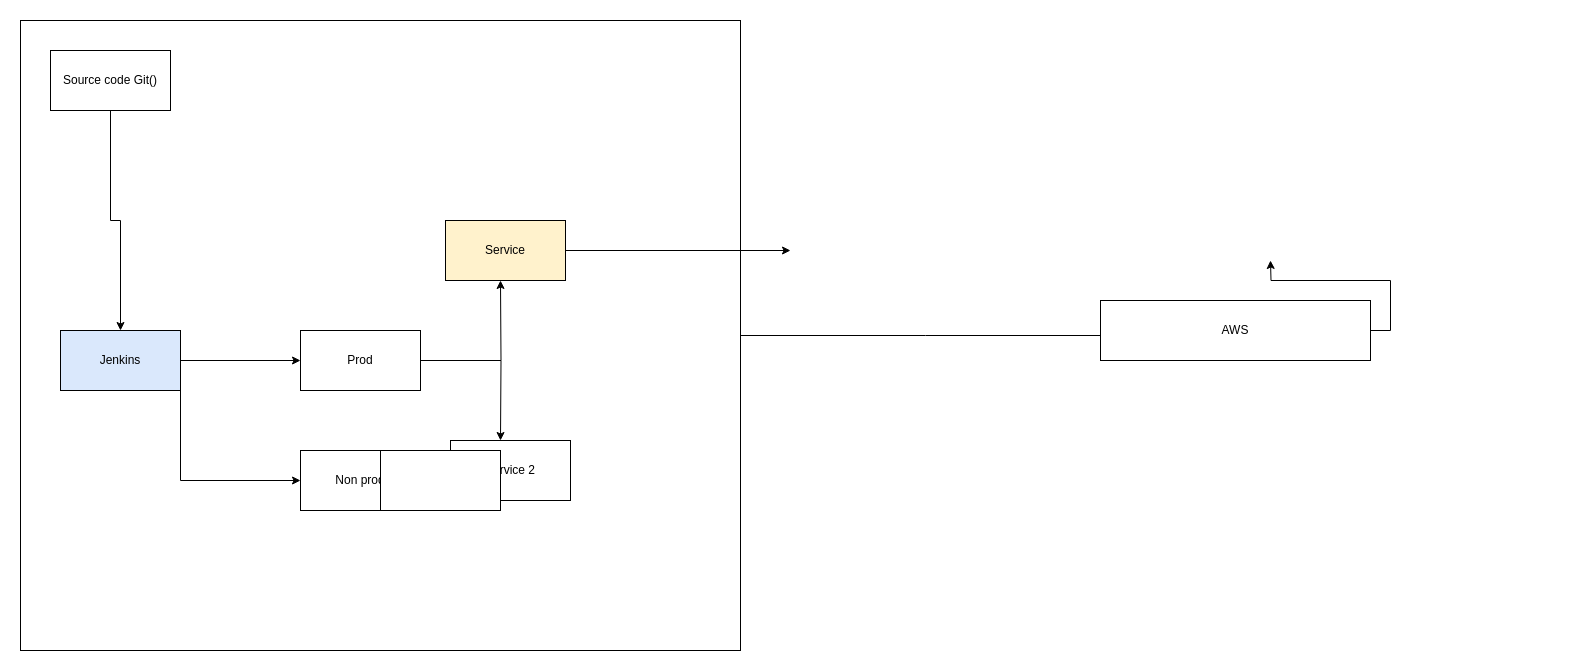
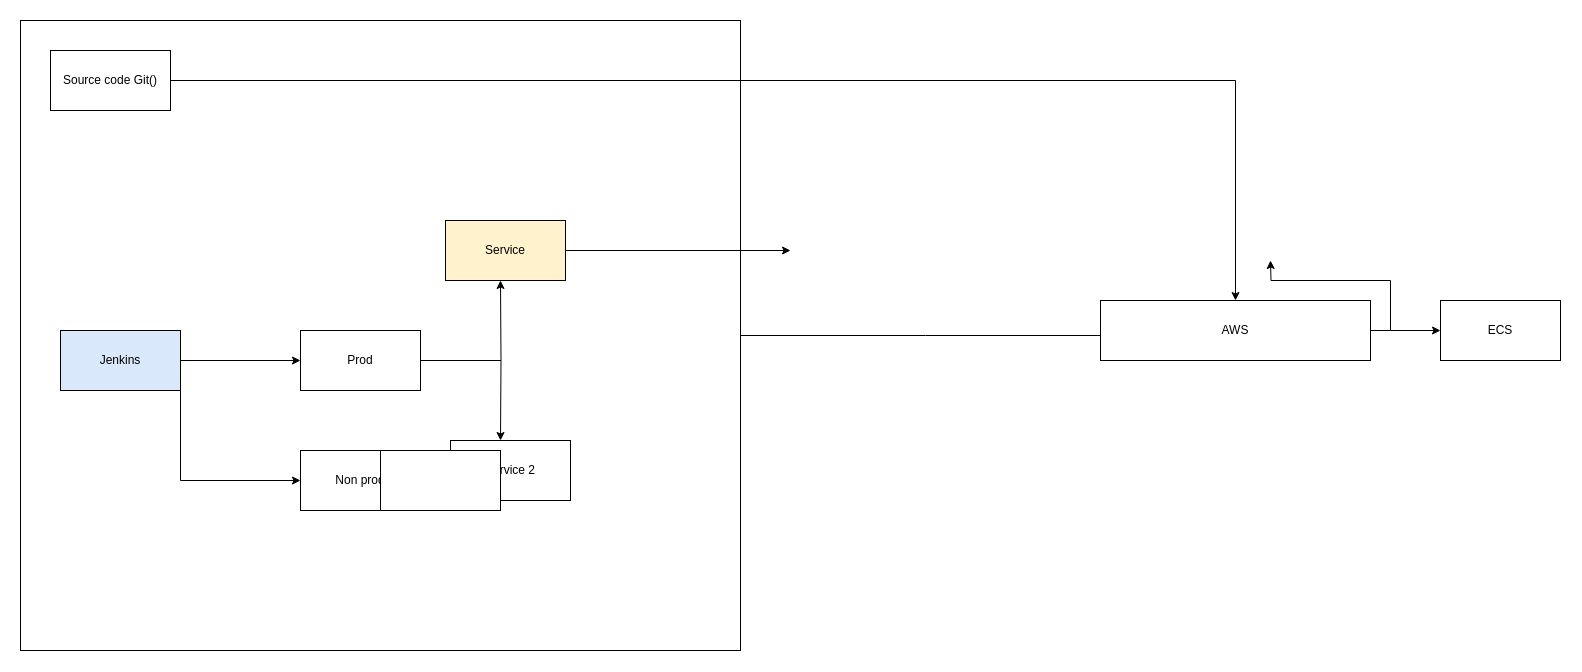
  <mxCell id="0" />
  <mxCell id="1" parent="0" />
  <mxCell id="2" style="edgeStyle=orthogonalEdgeStyle;rounded=0;orthogonalLoop=1;jettySize=auto;html=1;exitX=1;exitY=0.5;exitDx=0;exitDy=0;" edge="1" parent="1" source="3"><mxGeometry relative="1" as="geometry"><mxPoint x="1110" y="335" as="targetPoint" /></mxGeometry></mxCell>
  <mxCell id="3" value="" style="rounded=0;whiteSpace=wrap;html=1;" vertex="1" parent="1"><mxGeometry y="20" width="720" height="630" as="geometry" x="20" /></mxCell>
  <mxCell id="4" style="edgeStyle=orthogonalEdgeStyle;rounded=0;orthogonalLoop=1;jettySize=auto;html=1;exitX=1;exitY=1;exitDx=0;exitDy=0;entryX=0;entryY=0.5;entryDx=0;entryDy=0;" edge="1" parent="1" source="5" target="10"><mxGeometry relative="1" as="geometry" /></mxCell>
  <mxCell id="5" value="Jenkins" style="rounded=0;whiteSpace=wrap;html=1;fillColor=#dae8fc;" vertex="1" parent="1"><mxGeometry x="60" y="330" width="120" height="60" as="geometry" /></mxCell>
  <mxCell id="6" value="" style="endArrow=classic;html=1;rounded=0;exitX=1;exitY=0.5;exitDx=0;exitDy=0;" edge="1" parent="1" source="5"><mxGeometry width="50" height="50" relative="1" as="geometry"><mxPoint x="420" y="510" as="sourcePoint" /><mxPoint x="300" y="360" as="targetPoint" /></mxGeometry></mxCell>
  <mxCell id="7" style="edgeStyle=orthogonalEdgeStyle;rounded=0;orthogonalLoop=1;jettySize=auto;html=1;exitX=1;exitY=0.5;exitDx=0;exitDy=0;" edge="1" parent="1" source="9"><mxGeometry relative="1" as="geometry"><mxPoint x="500" y="280" as="targetPoint" /></mxGeometry></mxCell>
  <mxCell id="8" style="edgeStyle=orthogonalEdgeStyle;rounded=0;orthogonalLoop=1;jettySize=auto;html=1;exitX=1;exitY=0.5;exitDx=0;exitDy=0;" edge="1" parent="1" source="9"><mxGeometry relative="1" as="geometry"><mxPoint x="500" y="440" as="targetPoint" /></mxGeometry></mxCell>
  <mxCell id="9" value="Prod" style="rounded=0;whiteSpace=wrap;html=1;" vertex="1" parent="1"><mxGeometry x="300" y="330" width="120" height="60" as="geometry" /></mxCell>
  <mxCell id="10" value="Non prod" style="rounded=0;whiteSpace=wrap;html=1;" vertex="1" parent="1"><mxGeometry x="300" y="450" width="120" height="60" as="geometry" /></mxCell>
  <mxCell id="11" style="edgeStyle=orthogonalEdgeStyle;rounded=0;orthogonalLoop=1;jettySize=auto;html=1;exitX=1;exitY=0.5;exitDx=0;exitDy=0;" edge="1" parent="1" source="12"><mxGeometry relative="1" as="geometry"><mxPoint x="790" y="250" as="targetPoint" /></mxGeometry></mxCell>
  <mxCell id="12" value="Service" style="rounded=0;whiteSpace=wrap;html=1;fillColor=#fff2cc;" vertex="1" parent="1"><mxGeometry x="445" y="220" width="120" height="60" as="geometry" /></mxCell>
  <mxCell id="13" value="Service 2" style="rounded=0;whiteSpace=wrap;html=1;" vertex="1" parent="1"><mxGeometry x="450" y="440" width="120" height="60" as="geometry" /></mxCell>
- <mxCell id="14" style="edgeStyle=orthogonalEdgeStyle;rounded=0;orthogonalLoop=1;jettySize=auto;html=1;" edge="1" parent="1" source="15" target="5"><mxGeometry relative="1" as="geometry" /></mxCell>
+ <mxCell id="14" style="edgeStyle=orthogonalEdgeStyle;rounded=0;orthogonalLoop=1;jettySize=auto;html=1;" edge="1" parent="1" source="15" target="18"><mxGeometry relative="1" as="geometry" /></mxCell>
  <mxCell id="15" value="Source code Git()" style="rounded=0;whiteSpace=wrap;html=1;" vertex="1" parent="1"><mxGeometry x="50" y="50" width="120" height="60" as="geometry" /></mxCell>
  <mxCell id="16" style="edgeStyle=orthogonalEdgeStyle;rounded=0;orthogonalLoop=1;jettySize=auto;html=1;exitX=1;exitY=0.5;exitDx=0;exitDy=0;" edge="1" parent="1" source="18"><mxGeometry relative="1" as="geometry"><mxPoint x="1270" y="260" as="targetPoint" /></mxGeometry></mxCell>
+ <mxCell id="17" style="edgeStyle=orthogonalEdgeStyle;rounded=0;orthogonalLoop=1;jettySize=auto;html=1;entryX=0;entryY=0.5;entryDx=0;entryDy=0;" edge="1" parent="1" source="18" target="19"><mxGeometry relative="1" as="geometry" /></mxCell>
  <mxCell id="18" value="AWS" style="rounded=0;whiteSpace=wrap;html=1;" vertex="1" parent="1"><mxGeometry x="1100" y="300" width="270" height="60" as="geometry" /></mxCell>
+ <mxCell id="19" value="ECS" style="rounded=0;whiteSpace=wrap;html=1;" vertex="1" parent="1"><mxGeometry x="1440" y="300" width="120" height="60" as="geometry" /></mxCell>
  <mxCell id="20" value="" style="rounded=0;whiteSpace=wrap;html=1;" vertex="1" parent="1"><mxGeometry x="380" y="450" width="120" height="60" as="geometry" /></mxCell>
